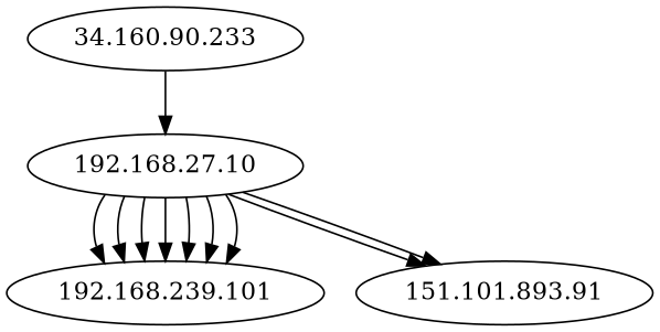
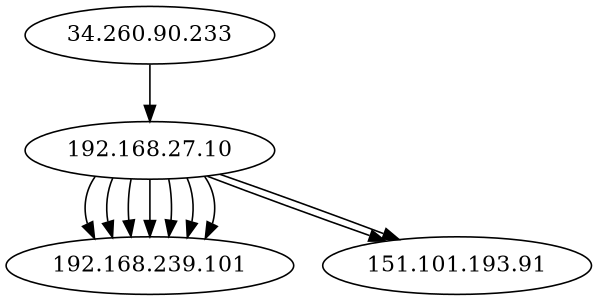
  digraph {
    node [out_degree=0]
    edge [conn_state_other=0.00 conn_state_partial=0.00 conn_state_rejected_reset=0.00 conn_state_successful=1.00 conn_state_suspicious=0.00 dst_port_type=0.00 history_length=1.00 local_orig=1.00 local_resp=1.00 orig_bytes=0.55 orig_ip_bytes=0.44 orig_pkts=0.24 protocol_ICMP=0.00 protocol_TCP=1.00 protocol_UDP=0.00 protocol_UNKNOWN=0.00 resp_bytes=0.00 resp_ip_bytes=0.39 resp_pkts=0.19 service_DNS=0.00 service_FTP=0.00 service_HTTP=1.00 service_SSH=0.00 service_UNKNOWN=0.00 src_port_type=0.50 timestamp_cos=-0.62 timestamp_sin=0.79]
    "192.168.27.10" [activity_score=0.93 degree=25 in_degree=0 out_degree=25 total_connections=25]
    "192.168.239.101" [activity_score=0.79 degree=15 in_degree=7 out_degree=8 total_connections=15]
-   "151.101.193.91" [activity_score=0.19 degree=2 in_degree=2 total_connections=2 label="151.101.893.91"]
-   "34.160.90.233" [activity_score=0.10 degree=1 in_degree=1 total_connections=1]
+   "151.101.193.91" [activity_score=0.19 degree=2 in_degree=2 total_connections=2]
+   "34.160.90.233" [activity_score=0.10 degree=1 in_degree=1 total_connections=1 label="34.260.90.233"]
    "192.168.27.10" -> "192.168.239.101" [orig_bytes=0.50 orig_ip_bytes=0.59 resp_bytes=0.65 resp_ip_bytes=0.70 resp_pkts=0.24]
    "192.168.27.10" -> "192.168.239.101" [history_length=1.10 orig_ip_bytes=0.62 resp_bytes=0.68 resp_ip_bytes=0.74 resp_pkts=0.26]
    "192.168.27.10" -> "192.168.239.101" [history_length=0.50 orig_bytes=0.00 orig_pkts=0.16 resp_pkts=0.12 service_HTTP=0.00 service_UNKNOWN=1.00]
    "192.168.27.10" -> "192.168.239.101" [orig_bytes=0.49 orig_ip_bytes=0.56 orig_pkts=0.20 resp_bytes=0.56 resp_ip_bytes=0.62 resp_pkts=0.20]
    "192.168.27.10" -> "192.168.239.101" [orig_bytes=0.43 orig_ip_bytes=0.52 orig_pkts=0.17 resp_bytes=0.47 resp_ip_bytes=0.54 resp_pkts=0.17]
    "192.168.27.10" -> "192.168.239.101" [history_length=0.50 orig_bytes=0.00 orig_pkts=0.16 resp_pkts=0.12 service_HTTP=0.00 service_UNKNOWN=1.00]
    "192.168.27.10" -> "192.168.239.101" [history_length=1.20 orig_bytes=0.62 orig_ip_bytes=0.68 orig_pkts=0.28 resp_bytes=0.72 resp_ip_bytes=0.77 resp_pkts=0.29]
    "192.168.27.10" -> "151.101.193.91" [history_length=0.90 local_resp=0.00 orig_ip_bytes=0.57 orig_pkts=0.19 resp_bytes=0.62 resp_ip_bytes=0.63 service_HTTP=0.00 service_UNKNOWN=1.00 src_port_type=1.00]
    "192.168.27.10" -> "151.101.193.91" [history_length=0.90 local_resp=0.00 orig_ip_bytes=0.57 orig_pkts=0.19 resp_bytes=0.62 resp_ip_bytes=0.63 service_HTTP=0.00 service_UNKNOWN=1.00 src_port_type=1.00]
    "34.160.90.233" -> "192.168.27.10" [conn_state_rejected_reset=1.00 conn_state_successful=0.00 history_length=0.80 local_resp=0.00 orig_bytes=0.44 orig_ip_bytes=0.49 orig_pkts=0.18 resp_bytes=0.60 resp_ip_bytes=0.61 service_HTTP=0.00 service_UNKNOWN=1.00]
  }
